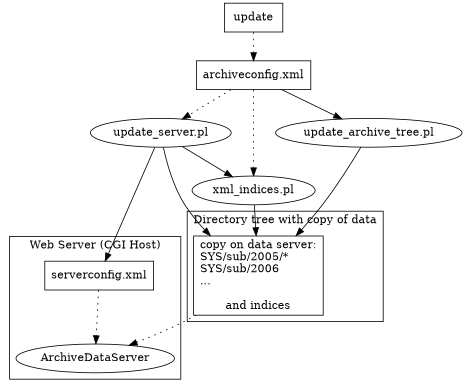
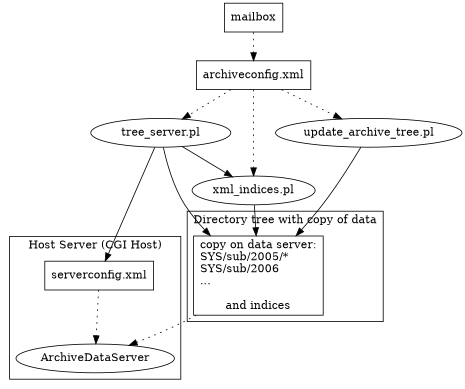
  digraph {
    compound=true
    node [shape=box]
    edge [style=dotted]
    n1 [label="copy on data server:\nSYS/sub/2005/*\lSYS/sub/2006\l...\l\land indices"]
    n2 [label=ArchiveDataServer shape=ellipse]
    n3 [label="serverconfig.xml"]
-   n4 [label=update]
+   n4 [label=mailbox]
    n5 [label="archiveconfig.xml"]
-   n6 [label="update_server.pl" shape=ellipse]
+   n6 [label="tree_server.pl" shape=ellipse]
    n7 [label="xml_indices.pl" shape=ellipse]
    n8 [label="update_archive_tree.pl" shape=ellipse]
    subgraph cluster_1 {
      label="Directory tree with copy of data"
      n1
    }
    subgraph cluster_2 {
-     label="Web Server (CGI Host)"
+     label="Host Server (CGI Host)"
      n2
      n3
    }
    n1 -> n2
    n3 -> n2
    n4 -> n5
    n5 -> n6
    n5 -> n7
-   n5 -> n8 [style=solid]
+   n5 -> n8
    n6 -> n1 [style=""]
    n6 -> n3 [style=""]
    n6 -> n7 [style=""]
    n7 -> n1 [style=""]
    n8 -> n1 [style=""]
  }
